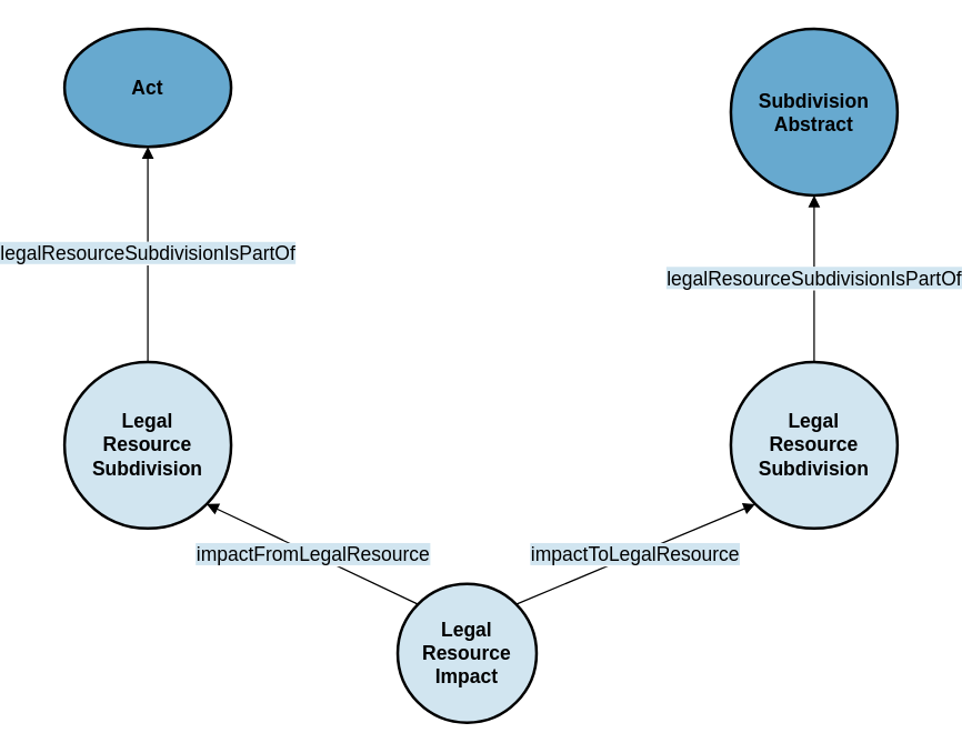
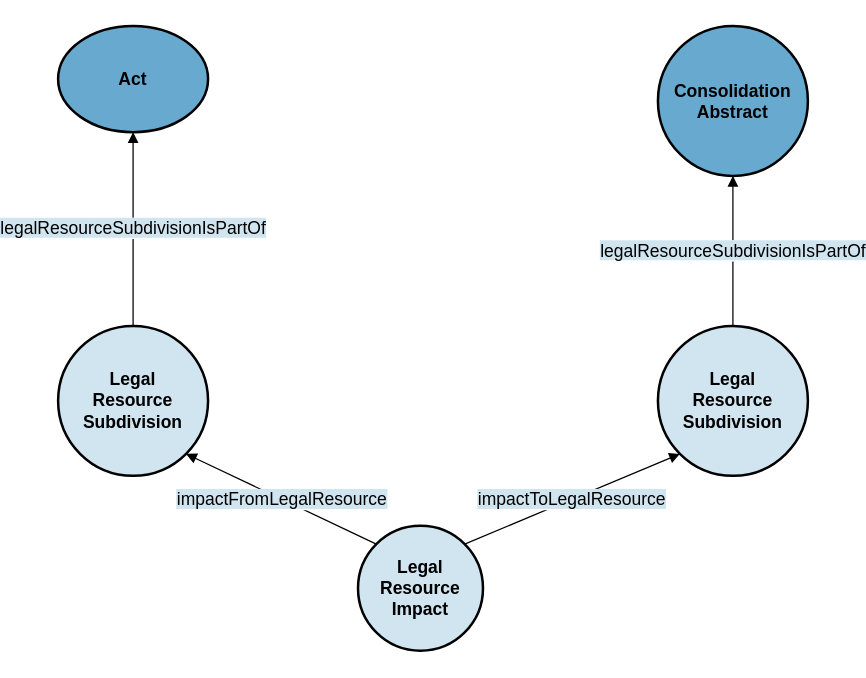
  <mxCell id="0" />
  <mxCell id="1" parent="0" />
  <mxCell id="2" value="&lt;b&gt;Act&lt;br&gt;&lt;/b&gt;" style="ellipse;whiteSpace=wrap;html=1;rounded=0;shadow=0;glass=0;comic=0;strokeColor=#000000;strokeWidth=2;fillColor=#67A9CF;gradientColor=none;fontSize=14;fontColor=#000000;align=center;" parent="1" vertex="1"><mxGeometry x="20" y="20" width="120" height="85" as="geometry" /></mxCell>
  <mxCell id="3" value="&lt;b&gt;Legal&lt;br&gt;Resource&lt;br&gt;Impact&lt;/b&gt;" style="ellipse;whiteSpace=wrap;html=1;rounded=0;shadow=0;glass=0;comic=0;strokeColor=#000000;strokeWidth=2;fillColor=#D1E5F0;gradientColor=none;fontSize=14;fontColor=#000000;align=center;" parent="1" vertex="1"><mxGeometry x="260" y="420" width="100" height="100" as="geometry" /></mxCell>
  <mxCell id="4" value="&lt;b&gt;Legal&lt;br&gt;Resource&lt;br&gt;Subdivision&lt;/b&gt;" style="ellipse;whiteSpace=wrap;html=1;rounded=0;shadow=0;glass=0;comic=0;strokeColor=#000000;strokeWidth=2;fillColor=#D1E5F0;gradientColor=none;fontSize=14;fontColor=#000000;align=center;" parent="1" vertex="1"><mxGeometry x="20" y="260" width="120" height="120" as="geometry" /></mxCell>
- <mxCell id="5" value="&lt;b&gt;Subdivision&lt;br&gt;Abstract&lt;br&gt;&lt;/b&gt;" style="ellipse;whiteSpace=wrap;html=1;rounded=0;shadow=0;glass=0;comic=0;strokeColor=#000000;strokeWidth=2;fillColor=#67A9CF;gradientColor=none;fontSize=14;fontColor=#000000;align=center;" parent="1" vertex="1"><mxGeometry x="500" y="20" width="120" height="120" as="geometry" /></mxCell>
+ <mxCell id="5" value="&lt;b&gt;Consolidation&lt;br&gt;Abstract&lt;br&gt;&lt;/b&gt;" style="ellipse;whiteSpace=wrap;html=1;rounded=0;shadow=0;glass=0;comic=0;strokeColor=#000000;strokeWidth=2;fillColor=#67A9CF;gradientColor=none;fontSize=14;fontColor=#000000;align=center;" parent="1" vertex="1"><mxGeometry x="500" y="20" width="120" height="120" as="geometry" /></mxCell>
  <mxCell id="6" value="&lt;b&gt;Legal&lt;br&gt;Resource&lt;br&gt;Subdivision&lt;/b&gt;" style="ellipse;whiteSpace=wrap;html=1;rounded=0;shadow=0;glass=0;comic=0;strokeColor=#000000;strokeWidth=2;fillColor=#D1E5F0;gradientColor=none;fontSize=14;fontColor=#000000;align=center;" parent="1" vertex="1"><mxGeometry x="500" y="260" width="120" height="120" as="geometry" /></mxCell>
  <mxCell id="7" value="&lt;span style=&quot;background-color: rgb(209, 229, 240);&quot;&gt;impactFromLegalResource&lt;/span&gt;" style="endArrow=block;html=1;strokeColor=#000000;fontSize=14;fontColor=#000000;endFill=1;entryX=1;entryY=1;entryDx=0;entryDy=0;exitX=0;exitY=0;exitDx=0;exitDy=0;" parent="1" source="3" target="4" edge="1"><mxGeometry width="50" height="50" relative="1" as="geometry"><mxPoint x="110" y="500" as="sourcePoint" /><mxPoint x="310" y="370" as="targetPoint" /><Array as="points" /></mxGeometry></mxCell>
  <mxCell id="8" value="&lt;span style=&quot;background-color: rgb(209, 229, 240);&quot;&gt;impactToLegalResource&lt;/span&gt;" style="endArrow=block;html=1;strokeColor=#000000;fontSize=14;fontColor=#000000;endFill=1;entryX=0;entryY=1;entryDx=0;entryDy=0;exitX=1;exitY=0;exitDx=0;exitDy=0;" parent="1" source="3" target="6" edge="1"><mxGeometry width="50" height="50" relative="1" as="geometry"><mxPoint x="287.574" y="447.574" as="sourcePoint" /><mxPoint x="132.426" y="382.426" as="targetPoint" /><Array as="points" /></mxGeometry></mxCell>
  <mxCell id="9" value="&lt;span style=&quot;background-color: rgb(209, 229, 240);&quot;&gt;legalResourceSubdivisionIsPartOf&lt;/span&gt;" style="endArrow=block;html=1;strokeColor=#000000;fontSize=14;fontColor=#000000;endFill=1;entryX=0.5;entryY=1;entryDx=0;entryDy=0;exitX=0.5;exitY=0;exitDx=0;exitDy=0;" parent="1" source="4" target="2" edge="1"><mxGeometry width="50" height="50" relative="1" as="geometry"><mxPoint x="297.574" y="457.574" as="sourcePoint" /><mxPoint x="142.426" y="392.426" as="targetPoint" /><Array as="points" /></mxGeometry></mxCell>
  <mxCell id="10" value="&lt;span style=&quot;background-color: rgb(209, 229, 240);&quot;&gt;legalResourceSubdivisionIsPartOf&lt;/span&gt;" style="endArrow=block;html=1;strokeColor=#000000;fontSize=14;fontColor=#000000;endFill=1;entryX=0.5;entryY=1;entryDx=0;entryDy=0;exitX=0.5;exitY=0;exitDx=0;exitDy=0;" parent="1" source="6" target="5" edge="1"><mxGeometry width="50" height="50" relative="1" as="geometry"><mxPoint x="90" y="270" as="sourcePoint" /><mxPoint x="90" y="190" as="targetPoint" /><Array as="points" /></mxGeometry></mxCell>
